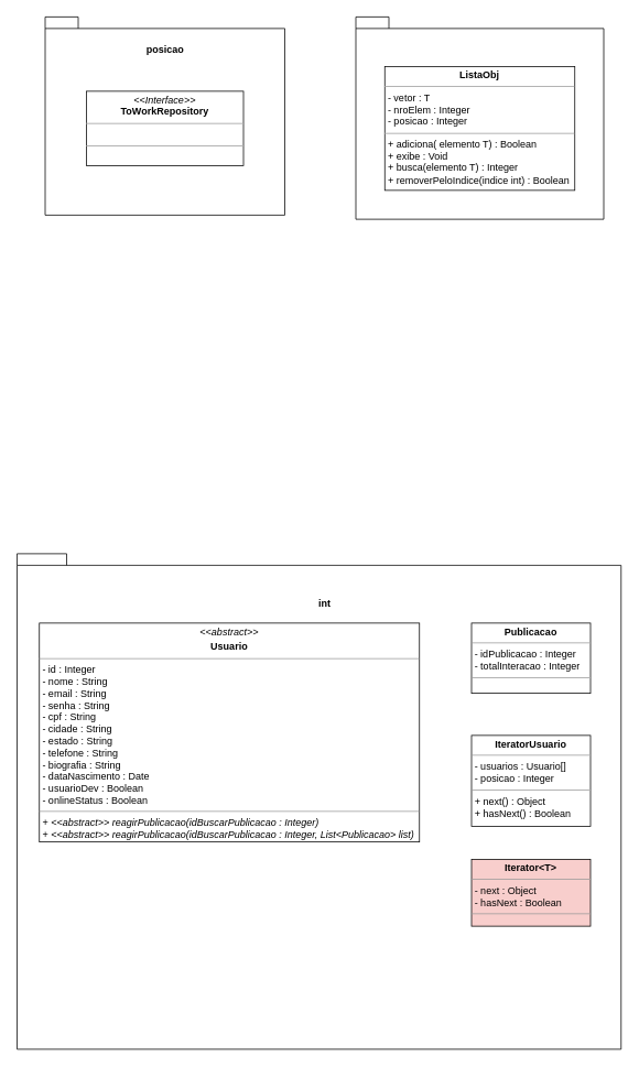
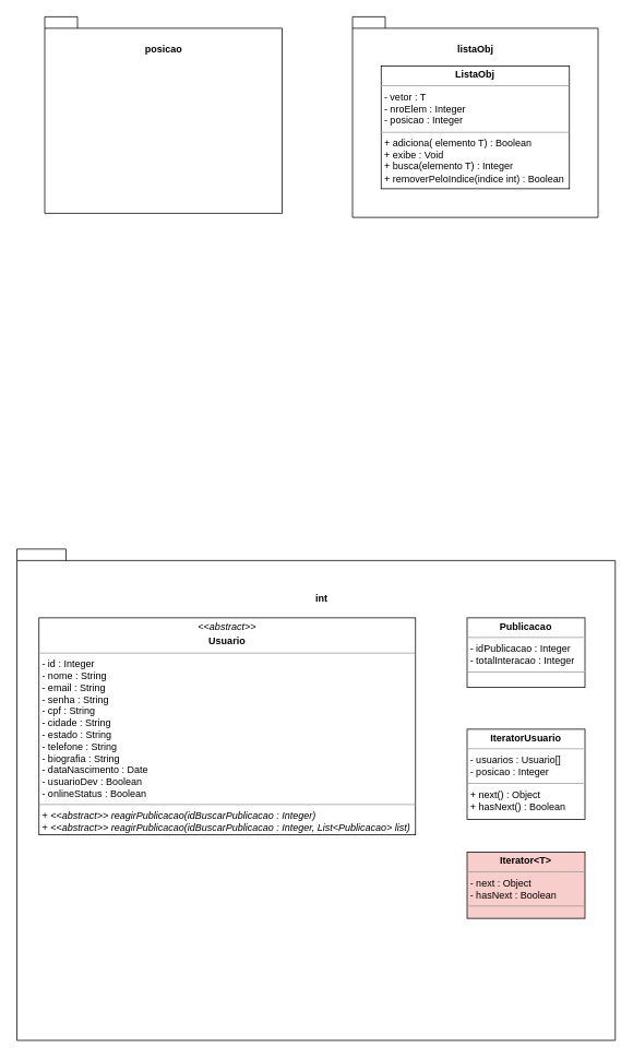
  <mxCell id="0" />
  <mxCell id="1" parent="0" />
  <mxCell id="2" value="" style="shape=folder;fontStyle=1;spacingTop=10;tabWidth=40;tabHeight=14;tabPosition=left;html=1;" vertex="1" parent="1"><mxGeometry x="54" y="20" width="290" height="240" as="geometry" /></mxCell>
- <mxCell id="3" value="&lt;p style=&quot;margin: 0px ; margin-top: 4px ; text-align: center&quot;&gt;&lt;i&gt;&amp;lt;&amp;lt;Interface&amp;gt;&amp;gt;&lt;/i&gt;&lt;br&gt;&lt;b&gt;ToWorkRepository&lt;/b&gt;&lt;/p&gt;&lt;hr size=&quot;1&quot;&gt;&lt;p style=&quot;margin: 0px ; margin-left: 4px&quot;&gt;&lt;br&gt;&lt;/p&gt;&lt;hr size=&quot;1&quot;&gt;&lt;p style=&quot;margin: 0px ; margin-left: 4px&quot;&gt;&lt;br&gt;&lt;/p&gt;" style="verticalAlign=top;align=left;overflow=fill;fontSize=12;fontFamily=Helvetica;html=1;" vertex="1" parent="1"><mxGeometry x="104" y="110" width="190" height="90" as="geometry" /></mxCell>
  <mxCell id="4" value="posicao" style="text;html=1;align=center;verticalAlign=middle;resizable=0;points=[];autosize=1;strokeColor=none;fillColor=none;fontStyle=1" vertex="1" parent="1"><mxGeometry x="159" y="50" width="80" height="20" as="geometry" /></mxCell>
  <mxCell id="5" value="" style="shape=folder;fontStyle=1;spacingTop=10;tabWidth=40;tabHeight=14;tabPosition=left;html=1;" vertex="1" parent="1"><mxGeometry x="430" y="20" width="300" height="245" as="geometry" /></mxCell>
  <mxCell id="6" value="&lt;p style=&quot;margin: 0px ; margin-top: 4px ; text-align: center&quot;&gt;&lt;b&gt;ListaObj&lt;/b&gt;&lt;/p&gt;&lt;hr size=&quot;1&quot;&gt;&lt;p style=&quot;margin: 0px ; margin-left: 4px&quot;&gt;- vetor : T&lt;/p&gt;&lt;p style=&quot;margin: 0px ; margin-left: 4px&quot;&gt;- nroElem : Integer&lt;/p&gt;&lt;p style=&quot;margin: 0px ; margin-left: 4px&quot;&gt;- posicao : Integer&lt;/p&gt;&lt;hr size=&quot;1&quot;&gt;&lt;p style=&quot;margin: 0px ; margin-left: 4px&quot;&gt;+ adiciona( elemento T) : Boolean&lt;/p&gt;&lt;p style=&quot;margin: 0px ; margin-left: 4px&quot;&gt;+ exibe : Void&lt;/p&gt;&lt;p style=&quot;margin: 0px ; margin-left: 4px&quot;&gt;+ busca(elemento T) : Integer&lt;/p&gt;&lt;p style=&quot;margin: 0px ; margin-left: 4px&quot;&gt;+ removerPeloIndice(indice int) : Boolean&lt;/p&gt;" style="verticalAlign=top;align=left;overflow=fill;fontSize=12;fontFamily=Helvetica;html=1;" vertex="1" parent="1"><mxGeometry x="465" y="80" width="230" height="150" as="geometry" /></mxCell>
+ <mxCell id="7" value="listaObj" style="text;html=1;align=center;verticalAlign=middle;resizable=0;points=[];autosize=1;strokeColor=none;fillColor=none;fontStyle=1" vertex="1" parent="1"><mxGeometry x="550" y="50" width="60" height="20" as="geometry" /></mxCell>
  <mxCell id="8" value="" style="shape=folder;fontStyle=1;spacingTop=10;tabWidth=40;tabHeight=14;tabPosition=left;html=1;" vertex="1" parent="1"><mxGeometry x="20" y="670" width="731" height="600" as="geometry" /></mxCell>
  <mxCell id="9" value="&lt;p style=&quot;margin: 0px ; margin-top: 4px ; text-align: center&quot;&gt;&lt;i&gt;&amp;lt;&amp;lt;abstract&amp;gt;&amp;gt;&lt;/i&gt;&lt;b&gt;&lt;br&gt;&lt;/b&gt;&lt;/p&gt;&lt;p style=&quot;margin: 0px ; margin-top: 4px ; text-align: center&quot;&gt;&lt;b&gt;Usuario&lt;/b&gt;&lt;/p&gt;&lt;hr size=&quot;1&quot;&gt;&lt;p style=&quot;margin: 0px ; margin-left: 4px&quot;&gt;- id : Integer&lt;/p&gt;&lt;p style=&quot;margin: 0px ; margin-left: 4px&quot;&gt;- nome : String&lt;/p&gt;&lt;p style=&quot;margin: 0px ; margin-left: 4px&quot;&gt;- email : String&lt;/p&gt;&lt;p style=&quot;margin: 0px ; margin-left: 4px&quot;&gt;- senha : String&lt;/p&gt;&lt;p style=&quot;margin: 0px ; margin-left: 4px&quot;&gt;- cpf : String&lt;/p&gt;&lt;p style=&quot;margin: 0px ; margin-left: 4px&quot;&gt;- cidade : String&lt;/p&gt;&lt;p style=&quot;margin: 0px ; margin-left: 4px&quot;&gt;- estado : String&lt;/p&gt;&lt;p style=&quot;margin: 0px ; margin-left: 4px&quot;&gt;- telefone : String&lt;/p&gt;&lt;p style=&quot;margin: 0px ; margin-left: 4px&quot;&gt;- biografia : String&lt;/p&gt;&lt;p style=&quot;margin: 0px ; margin-left: 4px&quot;&gt;- dataNascimento : Date&lt;/p&gt;&lt;p style=&quot;margin: 0px ; margin-left: 4px&quot;&gt;- usuarioDev : Boolean&lt;/p&gt;&lt;p style=&quot;margin: 0px ; margin-left: 4px&quot;&gt;- onlineStatus : Boolean&lt;/p&gt;&lt;hr size=&quot;1&quot;&gt;&lt;p style=&quot;margin: 0px ; margin-left: 4px&quot;&gt;+&amp;nbsp;&lt;i style=&quot;text-align: center&quot;&gt;&amp;lt;&amp;lt;abstract&amp;gt;&amp;gt; reagirPublicacao(idBuscarPublicacao : Integer)&lt;/i&gt;&lt;/p&gt;&lt;p style=&quot;margin: 0px ; margin-left: 4px&quot;&gt;+&amp;nbsp;&lt;i style=&quot;text-align: center&quot;&gt;&amp;lt;&amp;lt;abstract&amp;gt;&amp;gt; reagirPublicacao(idBuscarPublicacao : Integer, List&amp;lt;Publicacao&amp;gt; list)&lt;/i&gt;&lt;i style=&quot;text-align: center&quot;&gt;&lt;br&gt;&lt;/i&gt;&lt;/p&gt;" style="verticalAlign=top;align=left;overflow=fill;fontSize=12;fontFamily=Helvetica;html=1;" vertex="1" parent="1"><mxGeometry x="47" y="754" width="460" height="265" as="geometry" /></mxCell>
  <mxCell id="10" value="int" style="text;html=1;align=center;verticalAlign=middle;resizable=0;points=[];autosize=1;strokeColor=none;fillColor=none;fontStyle=1" vertex="1" parent="1"><mxGeometry x="361.5" y="720" width="60" height="20" as="geometry" /></mxCell>
  <mxCell id="11" value="&lt;p style=&quot;margin: 0px ; margin-top: 4px ; text-align: center&quot;&gt;&lt;b&gt;Publicacao&lt;/b&gt;&lt;br&gt;&lt;/p&gt;&lt;hr size=&quot;1&quot;&gt;&lt;p style=&quot;margin: 0px ; margin-left: 4px&quot;&gt;- idPublicacao : Integer&lt;/p&gt;&lt;p style=&quot;margin: 0px ; margin-left: 4px&quot;&gt;- totalInteracao : Integer&lt;/p&gt;&lt;hr size=&quot;1&quot;&gt;&lt;p style=&quot;margin: 0px ; margin-left: 4px&quot;&gt;&lt;br&gt;&lt;/p&gt;" style="verticalAlign=top;align=left;overflow=fill;fontSize=12;fontFamily=Helvetica;html=1;" vertex="1" parent="1"><mxGeometry x="570" y="754" width="144" height="85" as="geometry" /></mxCell>
  <mxCell id="12" value="&lt;p style=&quot;margin: 0px ; margin-top: 4px ; text-align: center&quot;&gt;&lt;b&gt;IteratorUsuario&lt;/b&gt;&lt;br&gt;&lt;/p&gt;&lt;hr size=&quot;1&quot;&gt;&lt;p style=&quot;margin: 0px ; margin-left: 4px&quot;&gt;- usuarios : Usuario[]&lt;/p&gt;&lt;p style=&quot;margin: 0px ; margin-left: 4px&quot;&gt;- posicao : Integer&lt;/p&gt;&lt;hr size=&quot;1&quot;&gt;&lt;p style=&quot;margin: 0px ; margin-left: 4px&quot;&gt;+ next() : Object&lt;/p&gt;&lt;p style=&quot;margin: 0px ; margin-left: 4px&quot;&gt;+ hasNext() : Boolean&lt;/p&gt;" style="verticalAlign=top;align=left;overflow=fill;fontSize=12;fontFamily=Helvetica;html=1;" vertex="1" parent="1"><mxGeometry x="570" y="890" width="144" height="110" as="geometry" /></mxCell>
  <mxCell id="13" value="&lt;p style=&quot;margin: 0px ; margin-top: 4px ; text-align: center&quot;&gt;&lt;b&gt;Iterator&amp;lt;T&amp;gt;&lt;/b&gt;&lt;br&gt;&lt;/p&gt;&lt;hr size=&quot;1&quot;&gt;&lt;p style=&quot;margin: 0px ; margin-left: 4px&quot;&gt;- next : Object&lt;/p&gt;&lt;p style=&quot;margin: 0px ; margin-left: 4px&quot;&gt;- hasNext : Boolean&lt;/p&gt;&lt;hr size=&quot;1&quot;&gt;&lt;p style=&quot;margin: 0px ; margin-left: 4px&quot;&gt;&lt;br&gt;&lt;/p&gt;" style="verticalAlign=top;align=left;overflow=fill;fontSize=12;fontFamily=Helvetica;html=1;fillColor=#f8cecc;" vertex="1" parent="1"><mxGeometry x="570" y="1040" width="144" height="81" as="geometry" /></mxCell>
